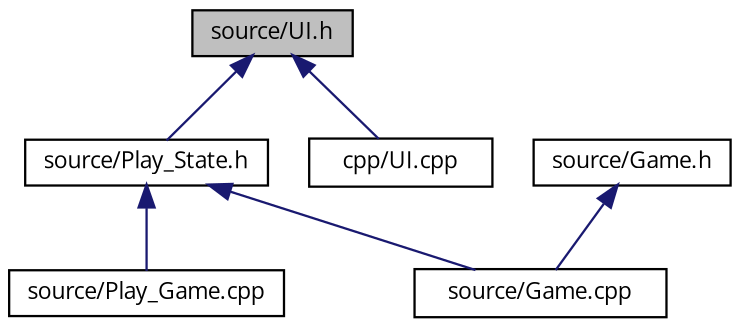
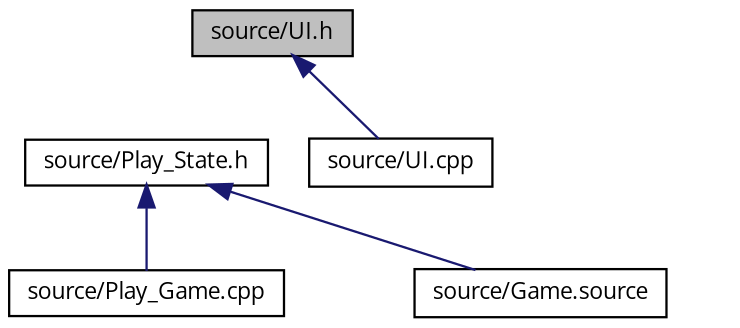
  digraph {
    fontname="Open Sans"
    node [color=black fillcolor=white fontname="Open Sans" fontsize=10 shape=record style=filled]
    edge [color=midnightblue dir=back fontname="Open Sans" fontsize=10 labelfontname=Helvetica labelfontsize=10 style=solid]
    n1 [fillcolor=grey75 fontcolor=black height=0.2 label="source/UI.h" width=0.4]
    n2 [height=0.2 label="source/Play_State.h" width=0.4]
-   n3 [height=0.2 label="cpp/UI.cpp" width=0.4]
+   n3 [height=0.2 label="source/UI.cpp" width=0.4]
    n4 [height=0.2 label="source/Play_Game.cpp" width=0.4]
-   n5 [height=0.2 label="source/Game.cpp" width=0.4]
-   n6 [height=0.2 label="source/Game.h" width=0.4]
-   n1 -> n2
+   n5 [height=0.2 label="source/Game.source" width=0.4]
    n1 -> n3
    n2 -> n4
    n2 -> n5
-   n6 -> n5
  }
